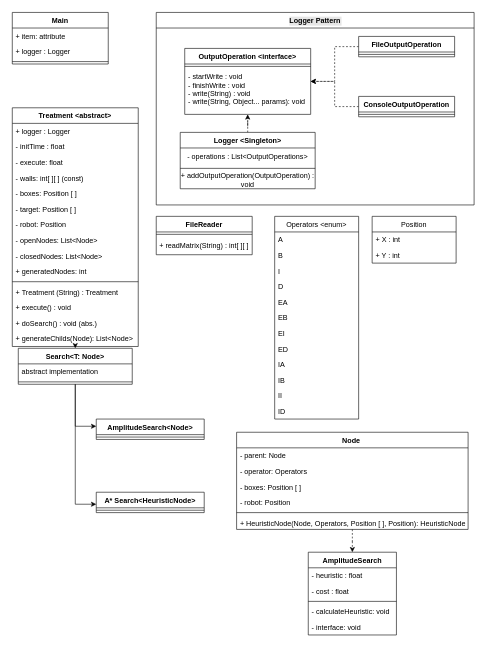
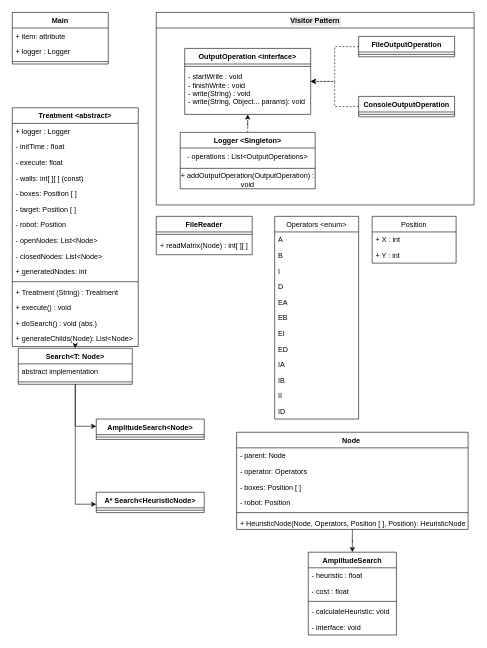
  <mxCell id="0" />
  <mxCell id="1" parent="0" />
  <mxCell id="2" value="Main" style="swimlane;fontStyle=1;align=center;verticalAlign=top;childLayout=stackLayout;horizontal=1;startSize=26;horizontalStack=0;resizeParent=1;resizeParentMax=0;resizeLast=0;collapsible=1;marginBottom=0;" parent="1" vertex="1"><mxGeometry x="20" y="20" width="160" height="86" as="geometry" /></mxCell>
  <mxCell id="3" value="+ item: attribute" style="text;strokeColor=none;fillColor=none;align=left;verticalAlign=top;spacingLeft=4;spacingRight=4;overflow=hidden;rotatable=0;points=[[0,0.5],[1,0.5]];portConstraint=eastwest;" parent="2" vertex="1"><mxGeometry y="26" width="160" height="26" as="geometry" /></mxCell>
  <mxCell id="4" value="+ logger : Logger" style="text;strokeColor=none;fillColor=none;align=left;verticalAlign=top;spacingLeft=4;spacingRight=4;overflow=hidden;rotatable=0;points=[[0,0.5],[1,0.5]];portConstraint=eastwest;" parent="2" vertex="1"><mxGeometry y="52" width="160" height="26" as="geometry" /></mxCell>
  <mxCell id="5" value="" style="line;strokeWidth=1;fillColor=none;align=left;verticalAlign=middle;spacingTop=-1;spacingLeft=3;spacingRight=3;rotatable=0;labelPosition=right;points=[];portConstraint=eastwest;" parent="2" vertex="1"><mxGeometry y="78" width="160" height="8" as="geometry" /></mxCell>
  <mxCell id="6" value="FileReader" style="swimlane;fontStyle=1;align=center;verticalAlign=top;childLayout=stackLayout;horizontal=1;startSize=26;horizontalStack=0;resizeParent=1;resizeParentMax=0;resizeLast=0;collapsible=1;marginBottom=0;" parent="1" vertex="1"><mxGeometry x="260" y="360" width="160" height="64" as="geometry" /></mxCell>
  <mxCell id="7" value="" style="line;strokeWidth=1;fillColor=none;align=left;verticalAlign=middle;spacingTop=-1;spacingLeft=3;spacingRight=3;rotatable=0;labelPosition=right;points=[];portConstraint=eastwest;" parent="6" vertex="1"><mxGeometry y="26" width="160" height="8" as="geometry" /></mxCell>
- <mxCell id="8" value="+ readMatrix(String) : int[ ][ ]" style="text;html=1;strokeColor=none;fillColor=none;align=center;verticalAlign=middle;whiteSpace=wrap;rounded=0;fontFamily=Helvetica;fontSize=12;fontColor=default;startSize=26;" parent="6" vertex="1"><mxGeometry y="34" width="160" height="30" as="geometry" /></mxCell>
+ <mxCell id="8" value="+ readMatrix(Node) : int[ ][ ]" style="text;html=1;strokeColor=none;fillColor=none;align=center;verticalAlign=middle;whiteSpace=wrap;rounded=0;fontFamily=Helvetica;fontSize=12;fontColor=default;startSize=26;" parent="6" vertex="1"><mxGeometry y="34" width="160" height="30" as="geometry" /></mxCell>
  <mxCell id="9" style="edgeStyle=orthogonalEdgeStyle;rounded=0;orthogonalLoop=1;jettySize=auto;html=1;dashed=1;fontFamily=Helvetica;fontSize=12;fontColor=default;endArrow=classic;endFill=1;startSize=26;strokeColor=default;" parent="1" source="42" target="46" edge="1"><mxGeometry relative="1" as="geometry" /></mxCell>
  <mxCell id="10" style="edgeStyle=orthogonalEdgeStyle;rounded=0;orthogonalLoop=1;jettySize=auto;html=1;dashed=1;fontFamily=Helvetica;fontSize=12;fontColor=default;endArrow=classic;endFill=1;startSize=26;strokeColor=default;" parent="1" source="49" target="46" edge="1"><mxGeometry relative="1" as="geometry" /></mxCell>
  <mxCell id="11" style="edgeStyle=orthogonalEdgeStyle;rounded=0;orthogonalLoop=1;jettySize=auto;html=1;dashed=1;fontFamily=Helvetica;fontSize=12;fontColor=default;endArrow=classic;endFill=1;startSize=26;strokeColor=default;" parent="1" source="51" target="46" edge="1"><mxGeometry relative="1" as="geometry" /></mxCell>
  <mxCell id="12" style="rounded=0;orthogonalLoop=1;jettySize=auto;html=1;" parent="1" source="13" target="31" edge="1"><mxGeometry relative="1" as="geometry" /></mxCell>
  <mxCell id="13" value="Treatment &lt;abstract&gt;" style="swimlane;fontStyle=1;align=center;verticalAlign=top;childLayout=stackLayout;horizontal=1;startSize=26;horizontalStack=0;resizeParent=1;resizeParentMax=0;resizeLast=0;collapsible=1;marginBottom=0;" parent="1" vertex="1"><mxGeometry x="20" y="179" width="210" height="398" as="geometry" /></mxCell>
  <mxCell id="14" value="+ logger : Logger" style="text;strokeColor=none;fillColor=none;align=left;verticalAlign=top;spacingLeft=4;spacingRight=4;overflow=hidden;rotatable=0;points=[[0,0.5],[1,0.5]];portConstraint=eastwest;" parent="13" vertex="1"><mxGeometry y="26" width="210" height="26" as="geometry" /></mxCell>
  <mxCell id="15" value="- initTime : float" style="text;strokeColor=none;fillColor=none;align=left;verticalAlign=top;spacingLeft=4;spacingRight=4;overflow=hidden;rotatable=0;points=[[0,0.5],[1,0.5]];portConstraint=eastwest;" parent="13" vertex="1"><mxGeometry y="52" width="210" height="26" as="geometry" /></mxCell>
  <mxCell id="16" value="- execute: float" style="text;strokeColor=none;fillColor=none;align=left;verticalAlign=top;spacingLeft=4;spacingRight=4;overflow=hidden;rotatable=0;points=[[0,0.5],[1,0.5]];portConstraint=eastwest;" parent="13" vertex="1"><mxGeometry y="78" width="210" height="26" as="geometry" /></mxCell>
  <mxCell id="17" value="- walls: int[ ][ ] (const)" style="text;strokeColor=none;fillColor=none;align=left;verticalAlign=top;spacingLeft=4;spacingRight=4;overflow=hidden;rotatable=0;points=[[0,0.5],[1,0.5]];portConstraint=eastwest;" parent="13" vertex="1"><mxGeometry y="104" width="210" height="26" as="geometry" /></mxCell>
  <mxCell id="18" value="- boxes: Position [ ]" style="text;strokeColor=none;fillColor=none;align=left;verticalAlign=top;spacingLeft=4;spacingRight=4;overflow=hidden;rotatable=0;points=[[0,0.5],[1,0.5]];portConstraint=eastwest;" vertex="1" parent="13"><mxGeometry y="130" width="210" height="26" as="geometry" /></mxCell>
  <mxCell id="19" value="- target: Position [ ]" style="text;strokeColor=none;fillColor=none;align=left;verticalAlign=top;spacingLeft=4;spacingRight=4;overflow=hidden;rotatable=0;points=[[0,0.5],[1,0.5]];portConstraint=eastwest;" parent="13" vertex="1"><mxGeometry y="156" width="210" height="26" as="geometry" /></mxCell>
  <mxCell id="20" value="- robot: Position" style="text;strokeColor=none;fillColor=none;align=left;verticalAlign=top;spacingLeft=4;spacingRight=4;overflow=hidden;rotatable=0;points=[[0,0.5],[1,0.5]];portConstraint=eastwest;" parent="13" vertex="1"><mxGeometry y="182" width="210" height="26" as="geometry" /></mxCell>
  <mxCell id="21" value="- openNodes: List&lt;Node&gt;" style="text;strokeColor=none;fillColor=none;align=left;verticalAlign=top;spacingLeft=4;spacingRight=4;overflow=hidden;rotatable=0;points=[[0,0.5],[1,0.5]];portConstraint=eastwest;" parent="13" vertex="1"><mxGeometry y="208" width="210" height="26" as="geometry" /></mxCell>
  <mxCell id="22" value="- closedNodes: List&lt;Node&gt;" style="text;strokeColor=none;fillColor=none;align=left;verticalAlign=top;spacingLeft=4;spacingRight=4;overflow=hidden;rotatable=0;points=[[0,0.5],[1,0.5]];portConstraint=eastwest;" vertex="1" parent="13"><mxGeometry y="234" width="210" height="26" as="geometry" /></mxCell>
  <mxCell id="23" value="+ generatedNodes: int" style="text;strokeColor=none;fillColor=none;align=left;verticalAlign=top;spacingLeft=4;spacingRight=4;overflow=hidden;rotatable=0;points=[[0,0.5],[1,0.5]];portConstraint=eastwest;" parent="13" vertex="1"><mxGeometry y="260" width="210" height="26" as="geometry" /></mxCell>
  <mxCell id="24" value="" style="line;strokeWidth=1;fillColor=none;align=left;verticalAlign=middle;spacingTop=-1;spacingLeft=3;spacingRight=3;rotatable=0;labelPosition=right;points=[];portConstraint=eastwest;" parent="13" vertex="1"><mxGeometry y="286" width="210" height="8" as="geometry" /></mxCell>
  <mxCell id="25" value="+ Treatment (String) : Treatment" style="text;strokeColor=none;fillColor=none;align=left;verticalAlign=top;spacingLeft=4;spacingRight=4;overflow=hidden;rotatable=0;points=[[0,0.5],[1,0.5]];portConstraint=eastwest;" parent="13" vertex="1"><mxGeometry y="294" width="210" height="26" as="geometry" /></mxCell>
  <mxCell id="26" value="+ execute() : void" style="text;strokeColor=none;fillColor=none;align=left;verticalAlign=top;spacingLeft=4;spacingRight=4;overflow=hidden;rotatable=0;points=[[0,0.5],[1,0.5]];portConstraint=eastwest;" parent="13" vertex="1"><mxGeometry y="320" width="210" height="26" as="geometry" /></mxCell>
  <mxCell id="27" value="+ doSearch() : void (abs.)" style="text;strokeColor=none;fillColor=none;align=left;verticalAlign=top;spacingLeft=4;spacingRight=4;overflow=hidden;rotatable=0;points=[[0,0.5],[1,0.5]];portConstraint=eastwest;" parent="13" vertex="1"><mxGeometry y="346" width="210" height="26" as="geometry" /></mxCell>
  <mxCell id="28" value="+ generateChilds(Node): List&lt;Node&gt;" style="text;strokeColor=none;fillColor=none;align=left;verticalAlign=top;spacingLeft=4;spacingRight=4;overflow=hidden;rotatable=0;points=[[0,0.5],[1,0.5]];portConstraint=eastwest;" parent="13" vertex="1"><mxGeometry y="372" width="210" height="26" as="geometry" /></mxCell>
  <mxCell id="29" style="edgeStyle=orthogonalEdgeStyle;rounded=0;orthogonalLoop=1;jettySize=auto;html=1;elbow=vertical;" parent="1" source="31" target="76" edge="1"><mxGeometry relative="1" as="geometry"><Array as="points"><mxPoint x="125" y="710" /></Array></mxGeometry></mxCell>
  <mxCell id="30" style="edgeStyle=orthogonalEdgeStyle;rounded=0;orthogonalLoop=1;jettySize=auto;html=1;elbow=vertical;" parent="1" source="31" target="78" edge="1"><mxGeometry relative="1" as="geometry"><Array as="points"><mxPoint x="125" y="840" /></Array></mxGeometry></mxCell>
  <mxCell id="31" value="Search&lt;T: Node&gt;" style="swimlane;fontStyle=1;align=center;verticalAlign=top;childLayout=stackLayout;horizontal=1;startSize=26;horizontalStack=0;resizeParent=1;resizeParentMax=0;resizeLast=0;collapsible=1;marginBottom=0;" parent="1" vertex="1"><mxGeometry x="30" y="580" width="190" height="60" as="geometry" /></mxCell>
  <mxCell id="32" value="abstract implementation" style="text;strokeColor=none;fillColor=none;align=left;verticalAlign=top;spacingLeft=4;spacingRight=4;overflow=hidden;rotatable=0;points=[[0,0.5],[1,0.5]];portConstraint=eastwest;" parent="31" vertex="1"><mxGeometry y="26" width="190" height="26" as="geometry" /></mxCell>
  <mxCell id="33" value="" style="line;strokeWidth=1;fillColor=none;align=left;verticalAlign=middle;spacingTop=-1;spacingLeft=3;spacingRight=3;rotatable=0;labelPosition=right;points=[];portConstraint=eastwest;" parent="31" vertex="1"><mxGeometry y="52" width="190" height="8" as="geometry" /></mxCell>
- <mxCell id="34" style="edgeStyle=orthogonalEdgeStyle;rounded=0;orthogonalLoop=1;jettySize=auto;html=1;entryX=0.5;entryY=0;entryDx=0;entryDy=0;dashed=1;" parent="1" source="35" target="54" edge="1"><mxGeometry relative="1" as="geometry" /></mxCell>
+ <mxCell id="34" style="edgeStyle=orthogonalEdgeStyle;rounded=0;orthogonalLoop=1;jettySize=auto;html=1;entryX=0.5;entryY=0;entryDx=0;entryDy=0;" parent="1" source="35" target="54" edge="1"><mxGeometry relative="1" as="geometry" /></mxCell>
  <mxCell id="35" value="Node " style="swimlane;fontStyle=1;align=center;verticalAlign=top;childLayout=stackLayout;horizontal=1;startSize=26;horizontalStack=0;resizeParent=1;resizeParentMax=0;resizeLast=0;collapsible=1;marginBottom=0;" parent="1" vertex="1"><mxGeometry x="394" y="720" width="386" height="162" as="geometry" /></mxCell>
  <mxCell id="36" value="- parent: Node" style="text;strokeColor=none;fillColor=none;align=left;verticalAlign=top;spacingLeft=4;spacingRight=4;overflow=hidden;rotatable=0;points=[[0,0.5],[1,0.5]];portConstraint=eastwest;" parent="35" vertex="1"><mxGeometry y="26" width="386" height="26" as="geometry" /></mxCell>
  <mxCell id="37" value="- operator: Operators" style="text;strokeColor=none;fillColor=none;align=left;verticalAlign=top;spacingLeft=4;spacingRight=4;overflow=hidden;rotatable=0;points=[[0,0.5],[1,0.5]];portConstraint=eastwest;" parent="35" vertex="1"><mxGeometry y="52" width="386" height="26" as="geometry" /></mxCell>
  <mxCell id="38" value="- boxes: Position [ ]" style="text;strokeColor=none;fillColor=none;align=left;verticalAlign=top;spacingLeft=4;spacingRight=4;overflow=hidden;rotatable=0;points=[[0,0.5],[1,0.5]];portConstraint=eastwest;" parent="35" vertex="1"><mxGeometry y="78" width="386" height="26" as="geometry" /></mxCell>
  <mxCell id="39" value="- robot: Position" style="text;strokeColor=none;fillColor=none;align=left;verticalAlign=top;spacingLeft=4;spacingRight=4;overflow=hidden;rotatable=0;points=[[0,0.5],[1,0.5]];portConstraint=eastwest;" parent="35" vertex="1"><mxGeometry y="104" width="386" height="26" as="geometry" /></mxCell>
  <mxCell id="40" value="" style="line;strokeWidth=1;fillColor=none;align=left;verticalAlign=middle;spacingTop=-1;spacingLeft=3;spacingRight=3;rotatable=0;labelPosition=right;points=[];portConstraint=eastwest;" parent="35" vertex="1"><mxGeometry y="130" width="386" height="8" as="geometry" /></mxCell>
  <mxCell id="41" value="+ HeuristicNode(Node, Operators, Position [ ], Position): HeuristicNode" style="text;strokeColor=none;fillColor=none;align=left;verticalAlign=top;spacingLeft=4;spacingRight=4;overflow=hidden;rotatable=0;points=[[0,0.5],[1,0.5]];portConstraint=eastwest;" parent="35" vertex="1"><mxGeometry y="138" width="386" height="24" as="geometry" /></mxCell>
  <mxCell id="42" value="Logger &lt;Singleton&gt;&#10;" style="swimlane;fontStyle=1;align=center;verticalAlign=top;childLayout=stackLayout;horizontal=1;startSize=26;horizontalStack=0;resizeParent=1;resizeParentMax=0;resizeLast=0;collapsible=1;marginBottom=0;" parent="1" vertex="1"><mxGeometry x="300" y="220" width="225" height="94" as="geometry" /></mxCell>
  <mxCell id="43" value="- operations : List&amp;lt;OutputOperations&amp;gt;" style="text;html=1;strokeColor=none;fillColor=none;align=center;verticalAlign=middle;whiteSpace=wrap;rounded=0;fontFamily=Helvetica;fontSize=12;fontColor=default;startSize=26;" parent="42" vertex="1"><mxGeometry y="26" width="225" height="30" as="geometry" /></mxCell>
  <mxCell id="44" value="" style="line;strokeWidth=1;fillColor=none;align=left;verticalAlign=middle;spacingTop=-1;spacingLeft=3;spacingRight=3;rotatable=0;labelPosition=right;points=[];portConstraint=eastwest;" parent="42" vertex="1"><mxGeometry y="56" width="225" height="8" as="geometry" /></mxCell>
  <mxCell id="45" value="+ addOutputOperation(OutputOperation) : void" style="text;html=1;strokeColor=none;fillColor=none;align=center;verticalAlign=middle;whiteSpace=wrap;rounded=0;fontFamily=Helvetica;fontSize=12;fontColor=default;startSize=26;" parent="42" vertex="1"><mxGeometry y="64" width="225" height="30" as="geometry" /></mxCell>
  <mxCell id="46" value="OutputOperation &lt;interface&gt;" style="swimlane;fontStyle=1;align=center;verticalAlign=top;childLayout=stackLayout;horizontal=1;startSize=26;horizontalStack=0;resizeParent=1;resizeParentMax=0;resizeLast=0;collapsible=1;marginBottom=0;fontFamily=Helvetica;fontSize=12;fontColor=default;strokeColor=default;fillColor=default;" parent="1" vertex="1"><mxGeometry x="307.5" y="80" width="210" height="110" as="geometry" /></mxCell>
  <mxCell id="47" value="" style="line;strokeWidth=1;fillColor=none;align=left;verticalAlign=middle;spacingTop=-1;spacingLeft=3;spacingRight=3;rotatable=0;labelPosition=right;points=[];portConstraint=eastwest;fontFamily=Helvetica;fontSize=12;fontColor=default;startSize=26;" parent="46" vertex="1"><mxGeometry y="26" width="210" height="8" as="geometry" /></mxCell>
  <mxCell id="48" value="- startWrite : void&#10;- finishWrite : void&#10;- write(String) : void&#10;- write(String, Object... params): void" style="text;strokeColor=none;fillColor=none;align=left;verticalAlign=top;spacingLeft=4;spacingRight=4;overflow=hidden;rotatable=0;points=[[0,0.5],[1,0.5]];portConstraint=eastwest;fontFamily=Helvetica;fontSize=12;fontColor=default;startSize=26;" parent="46" vertex="1"><mxGeometry y="34" width="210" height="76" as="geometry" /></mxCell>
  <mxCell id="49" value="FileOutputOperation" style="swimlane;fontStyle=1;align=center;verticalAlign=top;childLayout=stackLayout;horizontal=1;startSize=26;horizontalStack=0;resizeParent=1;resizeParentMax=0;resizeLast=0;collapsible=1;marginBottom=0;" parent="1" vertex="1"><mxGeometry x="597.5" y="60" width="160" height="34" as="geometry" /></mxCell>
  <mxCell id="50" value="" style="line;strokeWidth=1;fillColor=none;align=left;verticalAlign=middle;spacingTop=-1;spacingLeft=3;spacingRight=3;rotatable=0;labelPosition=right;points=[];portConstraint=eastwest;" parent="49" vertex="1"><mxGeometry y="26" width="160" height="8" as="geometry" /></mxCell>
  <mxCell id="51" value="ConsoleOutputOperation&#10;" style="swimlane;fontStyle=1;align=center;verticalAlign=top;childLayout=stackLayout;horizontal=1;startSize=26;horizontalStack=0;resizeParent=1;resizeParentMax=0;resizeLast=0;collapsible=1;marginBottom=0;" parent="1" vertex="1"><mxGeometry x="597.5" y="160" width="160" height="34" as="geometry" /></mxCell>
  <mxCell id="52" value="" style="line;strokeWidth=1;fillColor=none;align=left;verticalAlign=middle;spacingTop=-1;spacingLeft=3;spacingRight=3;rotatable=0;labelPosition=right;points=[];portConstraint=eastwest;" parent="51" vertex="1"><mxGeometry y="26" width="160" height="8" as="geometry" /></mxCell>
- <mxCell id="53" value="Logger Pattern" style="swimlane;labelBackgroundColor=#E6E6E6;fontFamily=Helvetica;fontSize=12;fontColor=default;startSize=26;strokeColor=default;fillColor=default;" parent="1" vertex="1"><mxGeometry x="260" y="20" width="530" height="321" as="geometry" /></mxCell>
+ <mxCell id="53" value="Visitor Pattern" style="swimlane;labelBackgroundColor=#E6E6E6;fontFamily=Helvetica;fontSize=12;fontColor=default;startSize=26;strokeColor=default;fillColor=default;" parent="1" vertex="1"><mxGeometry x="260" y="20" width="530" height="321" as="geometry" /></mxCell>
  <mxCell id="54" value="AmplitudeSearch" style="swimlane;fontStyle=1;align=center;verticalAlign=top;childLayout=stackLayout;horizontal=1;startSize=26;horizontalStack=0;resizeParent=1;resizeParentMax=0;resizeLast=0;collapsible=1;marginBottom=0;" parent="1" vertex="1"><mxGeometry x="513.5" y="920" width="147" height="138" as="geometry" /></mxCell>
  <mxCell id="55" value="- heuristic : float" style="text;strokeColor=none;fillColor=none;align=left;verticalAlign=top;spacingLeft=4;spacingRight=4;overflow=hidden;rotatable=0;points=[[0,0.5],[1,0.5]];portConstraint=eastwest;" parent="54" vertex="1"><mxGeometry y="26" width="147" height="26" as="geometry" /></mxCell>
  <mxCell id="56" value="- cost : float" style="text;strokeColor=none;fillColor=none;align=left;verticalAlign=top;spacingLeft=4;spacingRight=4;overflow=hidden;rotatable=0;points=[[0,0.5],[1,0.5]];portConstraint=eastwest;" parent="54" vertex="1"><mxGeometry y="52" width="147" height="26" as="geometry" /></mxCell>
  <mxCell id="57" value="" style="line;strokeWidth=1;fillColor=none;align=left;verticalAlign=middle;spacingTop=-1;spacingLeft=3;spacingRight=3;rotatable=0;labelPosition=right;points=[];portConstraint=eastwest;" parent="54" vertex="1"><mxGeometry y="78" width="147" height="8" as="geometry" /></mxCell>
  <mxCell id="58" value="- calculateHeuristic: void" style="text;strokeColor=none;fillColor=none;align=left;verticalAlign=top;spacingLeft=4;spacingRight=4;overflow=hidden;rotatable=0;points=[[0,0.5],[1,0.5]];portConstraint=eastwest;" parent="54" vertex="1"><mxGeometry y="86" width="147" height="26" as="geometry" /></mxCell>
  <mxCell id="59" value="- interface: void" style="text;strokeColor=none;fillColor=none;align=left;verticalAlign=top;spacingLeft=4;spacingRight=4;overflow=hidden;rotatable=0;points=[[0,0.5],[1,0.5]];portConstraint=eastwest;" parent="54" vertex="1"><mxGeometry y="112" width="147" height="26" as="geometry" /></mxCell>
  <mxCell id="60" value="Operators &lt;enum&gt;" style="swimlane;fontStyle=0;childLayout=stackLayout;horizontal=1;startSize=26;fillColor=none;horizontalStack=0;resizeParent=1;resizeParentMax=0;resizeLast=0;collapsible=1;marginBottom=0;" parent="1" vertex="1"><mxGeometry x="457.5" y="360" width="140" height="338" as="geometry" /></mxCell>
  <mxCell id="61" value="A" style="text;strokeColor=none;fillColor=none;align=left;verticalAlign=top;spacingLeft=4;spacingRight=4;overflow=hidden;rotatable=0;points=[[0,0.5],[1,0.5]];portConstraint=eastwest;" parent="60" vertex="1"><mxGeometry y="26" width="140" height="26" as="geometry" /></mxCell>
  <mxCell id="62" value="B" style="text;strokeColor=none;fillColor=none;align=left;verticalAlign=top;spacingLeft=4;spacingRight=4;overflow=hidden;rotatable=0;points=[[0,0.5],[1,0.5]];portConstraint=eastwest;" parent="60" vertex="1"><mxGeometry y="52" width="140" height="26" as="geometry" /></mxCell>
  <mxCell id="63" value="I" style="text;strokeColor=none;fillColor=none;align=left;verticalAlign=top;spacingLeft=4;spacingRight=4;overflow=hidden;rotatable=0;points=[[0,0.5],[1,0.5]];portConstraint=eastwest;" parent="60" vertex="1"><mxGeometry y="78" width="140" height="26" as="geometry" /></mxCell>
  <mxCell id="64" value="D" style="text;strokeColor=none;fillColor=none;align=left;verticalAlign=top;spacingLeft=4;spacingRight=4;overflow=hidden;rotatable=0;points=[[0,0.5],[1,0.5]];portConstraint=eastwest;" parent="60" vertex="1"><mxGeometry y="104" width="140" height="26" as="geometry" /></mxCell>
  <mxCell id="65" value="EA" style="text;strokeColor=none;fillColor=none;align=left;verticalAlign=top;spacingLeft=4;spacingRight=4;overflow=hidden;rotatable=0;points=[[0,0.5],[1,0.5]];portConstraint=eastwest;" parent="60" vertex="1"><mxGeometry y="130" width="140" height="26" as="geometry" /></mxCell>
  <mxCell id="66" value="EB" style="text;strokeColor=none;fillColor=none;align=left;verticalAlign=top;spacingLeft=4;spacingRight=4;overflow=hidden;rotatable=0;points=[[0,0.5],[1,0.5]];portConstraint=eastwest;" parent="60" vertex="1"><mxGeometry y="156" width="140" height="26" as="geometry" /></mxCell>
  <mxCell id="67" value="EI" style="text;strokeColor=none;fillColor=none;align=left;verticalAlign=top;spacingLeft=4;spacingRight=4;overflow=hidden;rotatable=0;points=[[0,0.5],[1,0.5]];portConstraint=eastwest;" parent="60" vertex="1"><mxGeometry y="182" width="140" height="26" as="geometry" /></mxCell>
  <mxCell id="68" value="ED" style="text;strokeColor=none;fillColor=none;align=left;verticalAlign=top;spacingLeft=4;spacingRight=4;overflow=hidden;rotatable=0;points=[[0,0.5],[1,0.5]];portConstraint=eastwest;" parent="60" vertex="1"><mxGeometry y="208" width="140" height="26" as="geometry" /></mxCell>
  <mxCell id="69" value="IA" style="text;strokeColor=none;fillColor=none;align=left;verticalAlign=top;spacingLeft=4;spacingRight=4;overflow=hidden;rotatable=0;points=[[0,0.5],[1,0.5]];portConstraint=eastwest;" parent="60" vertex="1"><mxGeometry y="234" width="140" height="26" as="geometry" /></mxCell>
  <mxCell id="70" value="IB" style="text;strokeColor=none;fillColor=none;align=left;verticalAlign=top;spacingLeft=4;spacingRight=4;overflow=hidden;rotatable=0;points=[[0,0.5],[1,0.5]];portConstraint=eastwest;" parent="60" vertex="1"><mxGeometry y="260" width="140" height="26" as="geometry" /></mxCell>
  <mxCell id="71" value="II" style="text;strokeColor=none;fillColor=none;align=left;verticalAlign=top;spacingLeft=4;spacingRight=4;overflow=hidden;rotatable=0;points=[[0,0.5],[1,0.5]];portConstraint=eastwest;" parent="60" vertex="1"><mxGeometry y="286" width="140" height="26" as="geometry" /></mxCell>
  <mxCell id="72" value="ID" style="text;strokeColor=none;fillColor=none;align=left;verticalAlign=top;spacingLeft=4;spacingRight=4;overflow=hidden;rotatable=0;points=[[0,0.5],[1,0.5]];portConstraint=eastwest;" parent="60" vertex="1"><mxGeometry y="312" width="140" height="26" as="geometry" /></mxCell>
  <mxCell id="73" value="Position" style="swimlane;fontStyle=0;childLayout=stackLayout;horizontal=1;startSize=26;fillColor=none;horizontalStack=0;resizeParent=1;resizeParentMax=0;resizeLast=0;collapsible=1;marginBottom=0;" parent="1" vertex="1"><mxGeometry x="620" y="360" width="140" height="78" as="geometry" /></mxCell>
  <mxCell id="74" value="+ X : int" style="text;strokeColor=none;fillColor=none;align=left;verticalAlign=top;spacingLeft=4;spacingRight=4;overflow=hidden;rotatable=0;points=[[0,0.5],[1,0.5]];portConstraint=eastwest;" parent="73" vertex="1"><mxGeometry y="26" width="140" height="26" as="geometry" /></mxCell>
  <mxCell id="75" value="+ Y : int" style="text;strokeColor=none;fillColor=none;align=left;verticalAlign=top;spacingLeft=4;spacingRight=4;overflow=hidden;rotatable=0;points=[[0,0.5],[1,0.5]];portConstraint=eastwest;" parent="73" vertex="1"><mxGeometry y="52" width="140" height="26" as="geometry" /></mxCell>
  <mxCell id="76" value="AmplitudeSearch&lt;Node&gt;" style="swimlane;fontStyle=1;align=center;verticalAlign=top;childLayout=stackLayout;horizontal=1;startSize=26;horizontalStack=0;resizeParent=1;resizeParentMax=0;resizeLast=0;collapsible=1;marginBottom=0;" parent="1" vertex="1"><mxGeometry x="160" y="698" width="180" height="34" as="geometry" /></mxCell>
  <mxCell id="77" value="" style="line;strokeWidth=1;fillColor=none;align=left;verticalAlign=middle;spacingTop=-1;spacingLeft=3;spacingRight=3;rotatable=0;labelPosition=right;points=[];portConstraint=eastwest;" parent="76" vertex="1"><mxGeometry y="26" width="180" height="8" as="geometry" /></mxCell>
  <mxCell id="78" value="A* Search&lt;HeuristicNode&gt;" style="swimlane;fontStyle=1;align=center;verticalAlign=top;childLayout=stackLayout;horizontal=1;startSize=26;horizontalStack=0;resizeParent=1;resizeParentMax=0;resizeLast=0;collapsible=1;marginBottom=0;" parent="1" vertex="1"><mxGeometry x="160" y="820" width="180" height="34" as="geometry" /></mxCell>
  <mxCell id="79" value="" style="line;strokeWidth=1;fillColor=none;align=left;verticalAlign=middle;spacingTop=-1;spacingLeft=3;spacingRight=3;rotatable=0;labelPosition=right;points=[];portConstraint=eastwest;" parent="78" vertex="1"><mxGeometry y="26" width="180" height="8" as="geometry" /></mxCell>
